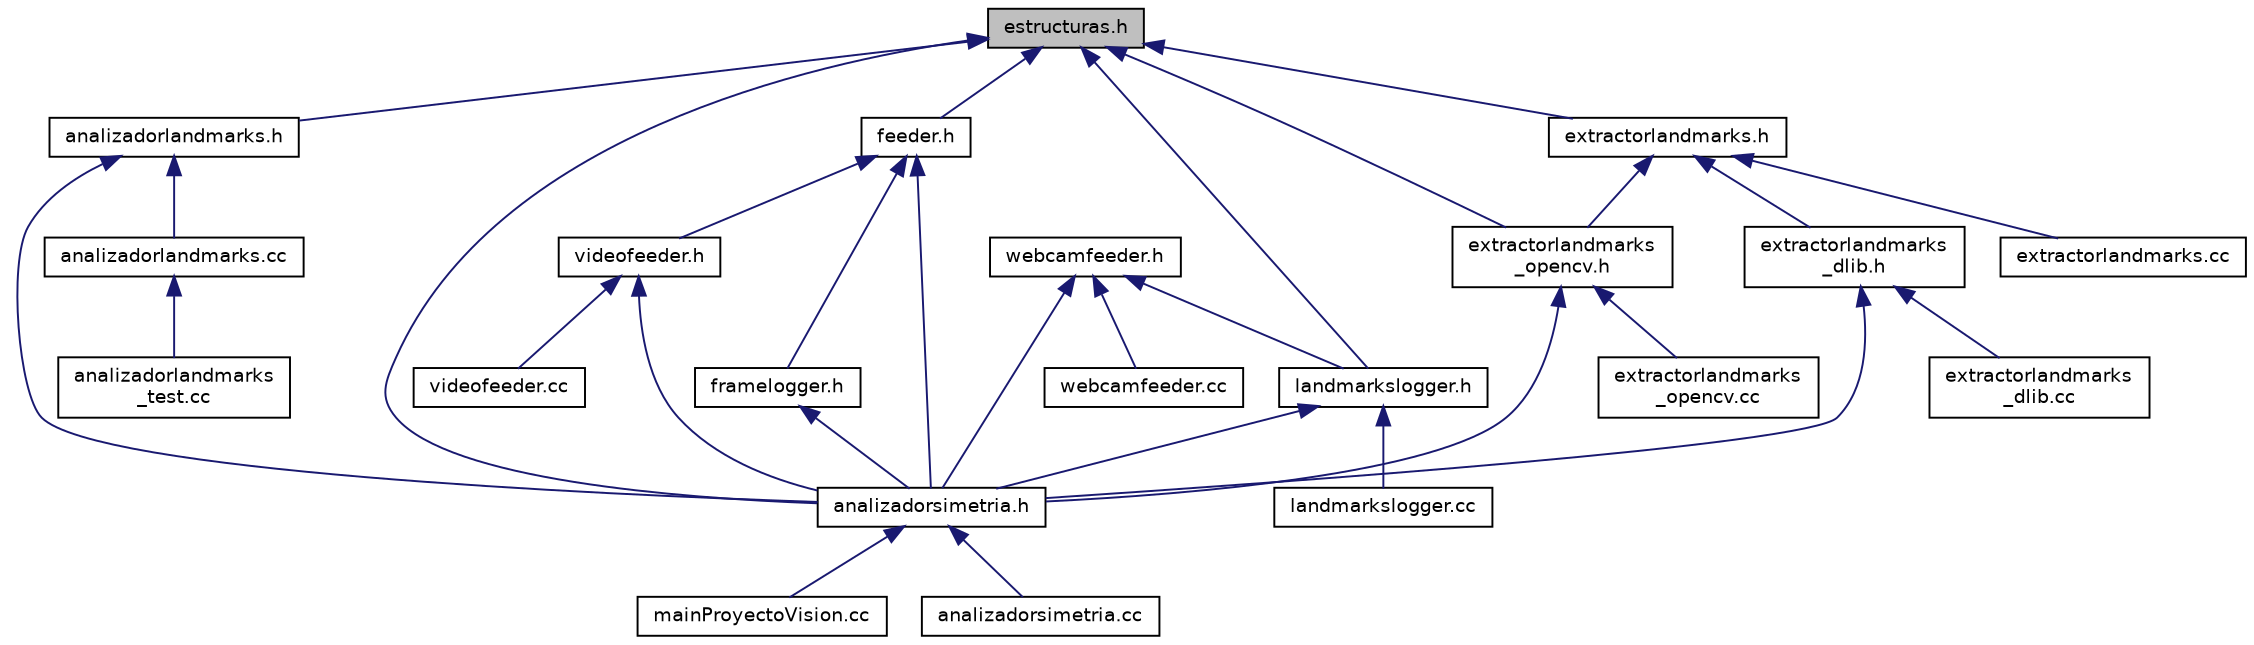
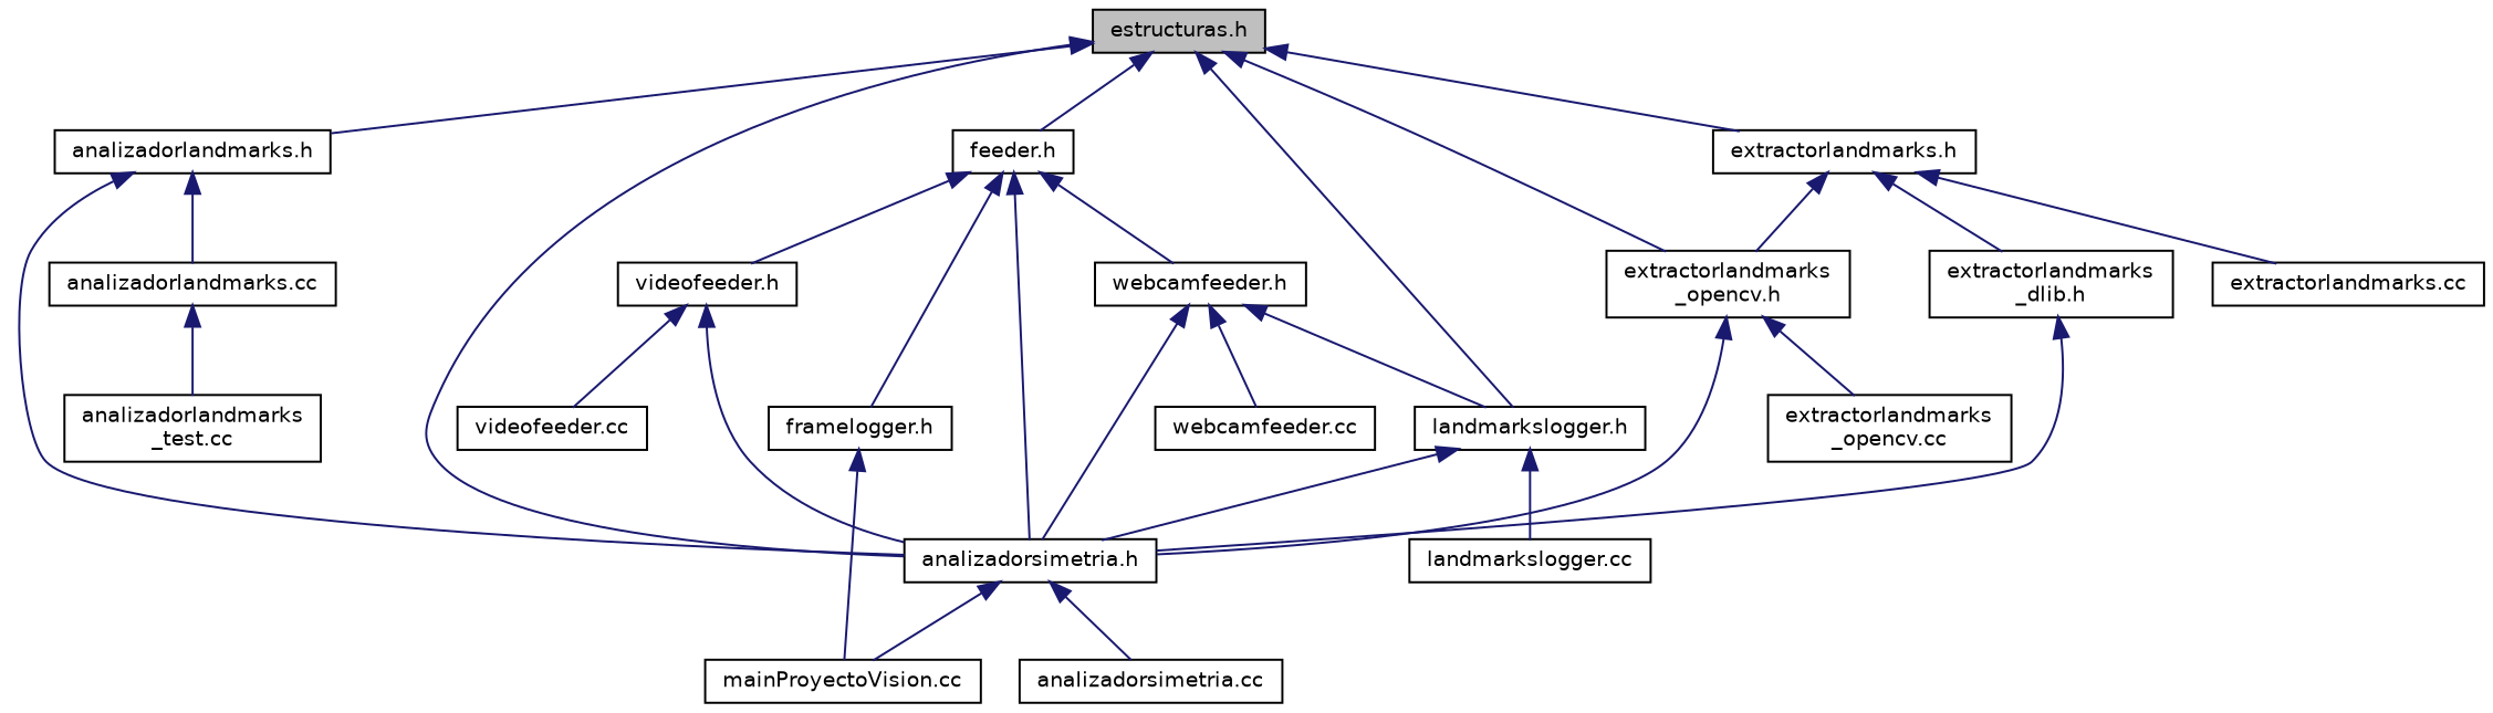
  digraph {
    node [color=black fillcolor=white fontname=Helvetica fontsize=10 shape=record style=filled]
    edge [color=midnightblue dir=back fontname=Helvetica fontsize=10 labelfontname=Helvetica labelfontsize=10 style=solid]
    n1 [fillcolor=grey75 fontcolor=black height=0.2 label="estructuras.h" width=0.4]
    n2 [height=0.2 label="analizadorlandmarks.h" width=0.4]
    n3 [height=0.2 label="analizadorsimetria.h" width=0.4]
    n4 [height=0.2 label="feeder.h" width=0.4]
    n5 [height=0.2 label="landmarkslogger.h" width=0.4]
    n6 [height=0.2 label="extractorlandmarks.h" width=0.4]
    n7 [height=0.2 label="extractorlandmarks\l_opencv.h" width=0.4]
    n8 [height=0.2 label="analizadorlandmarks.cc" width=0.4]
    n9 [height=0.2 label="mainProyectoVision.cc" width=0.4]
    n10 [height=0.2 label="analizadorsimetria.cc" width=0.4]
    n11 [height=0.2 label="webcamfeeder.h" width=0.4]
    n12 [height=0.2 label="videofeeder.h" width=0.4]
    n13 [height=0.2 label="framelogger.h" width=0.4]
    n14 [height=0.2 label="landmarkslogger.cc" width=0.4]
    n15 [height=0.2 label="extractorlandmarks\l_dlib.h" width=0.4]
    n16 [height=0.2 label="extractorlandmarks.cc" width=0.4]
    n17 [height=0.2 label="extractorlandmarks\l_opencv.cc" width=0.4]
    n18 [height=0.2 label="analizadorlandmarks\l_test.cc" width=0.4]
    n19 [height=0.2 label="webcamfeeder.cc" width=0.4]
    n20 [height=0.2 label="videofeeder.cc" width=0.4]
-   n21 [height=0.2 label="extractorlandmarks\l_dlib.cc" width=0.4]
    n1 -> n2
    n1 -> n3
    n1 -> n4
    n1 -> n5
    n1 -> n6
    n1 -> n7
    n2 -> n3
    n2 -> n8
    n3 -> n9
    n3 -> n10
    n4 -> n3
+   n4 -> n11
    n4 -> n12
    n4 -> n13
    n5 -> n3
    n5 -> n14
    n6 -> n7
    n6 -> n15
    n6 -> n16
    n7 -> n3
    n7 -> n17
    n8 -> n18
    n11 -> n3
    n11 -> n5
    n11 -> n19
    n12 -> n3
    n12 -> n20
-   n13 -> n3
+   n13 -> n9
    n15 -> n3
-   n15 -> n21
  }
